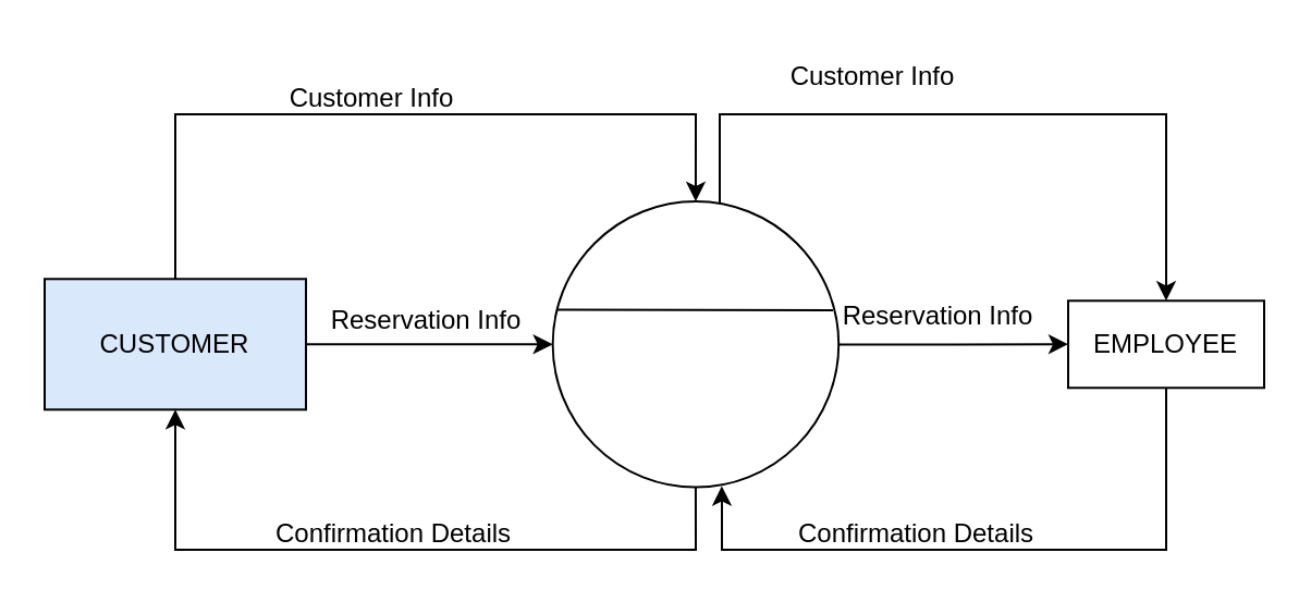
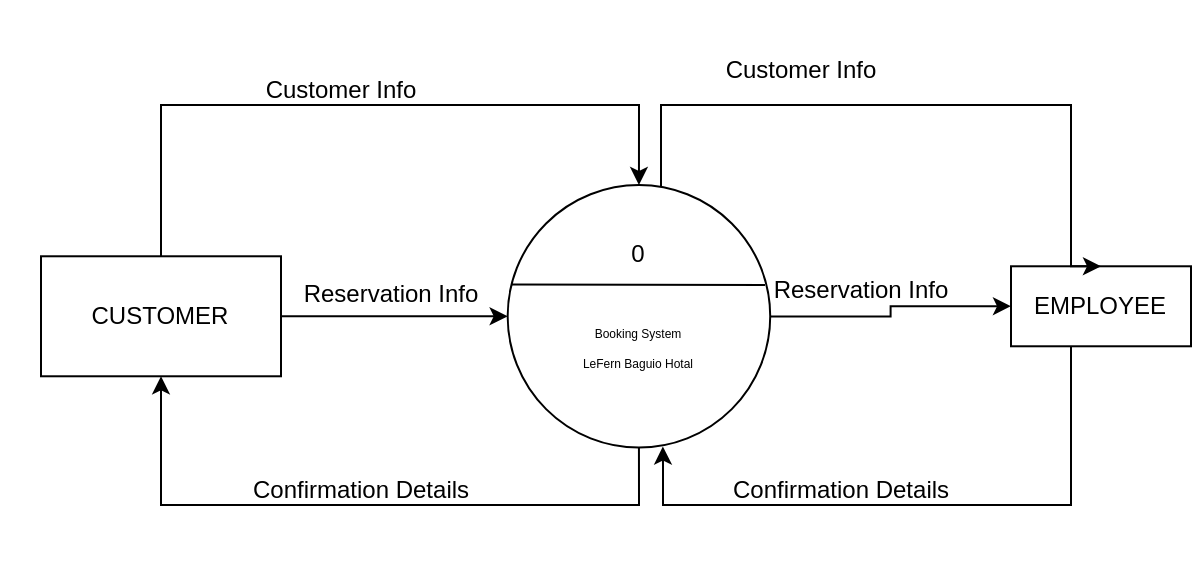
  <mxCell id="0" />
  <mxCell id="1" parent="0" />
  <mxCell id="2" style="edgeStyle=orthogonalEdgeStyle;rounded=0;orthogonalLoop=1;jettySize=auto;html=1;entryX=0.591;entryY=0.996;entryDx=0;entryDy=0;entryPerimeter=0;" edge="1" parent="1" source="3" target="7"><mxGeometry relative="1" as="geometry"><mxPoint x="330" y="232" as="targetPoint" /><Array as="points"><mxPoint x="535" y="252" /><mxPoint x="331" y="252" /><mxPoint x="331" y="232" /><mxPoint x="331" y="232" /></Array></mxGeometry></mxCell>
- <mxCell id="3" value="EMPLOYEE" style="rounded=0;whiteSpace=wrap;html=1;" vertex="1" parent="1"><mxGeometry x="490" y="137.64" width="90" height="40" as="geometry" /></mxCell>
+ <mxCell id="3" value="EMPLOYEE" style="rounded=0;whiteSpace=wrap;html=1;" vertex="1" parent="1"><mxGeometry x="505" y="132.64" width="90" height="40" as="geometry" /></mxCell>
  <mxCell id="4" value="" style="edgeStyle=orthogonalEdgeStyle;rounded=0;orthogonalLoop=1;jettySize=auto;html=1;" edge="1" parent="1" source="7" target="3"><mxGeometry relative="1" as="geometry" /></mxCell>
  <mxCell id="5" style="edgeStyle=orthogonalEdgeStyle;rounded=0;orthogonalLoop=1;jettySize=auto;html=1;entryX=0.5;entryY=0;entryDx=0;entryDy=0;" edge="1" parent="1" source="7" target="3"><mxGeometry relative="1" as="geometry"><Array as="points"><mxPoint x="330" y="52" /><mxPoint x="535" y="52" /></Array></mxGeometry></mxCell>
  <mxCell id="6" style="edgeStyle=orthogonalEdgeStyle;rounded=0;orthogonalLoop=1;jettySize=auto;html=1;entryX=0.5;entryY=1;entryDx=0;entryDy=0;" edge="1" parent="1" source="7" target="13"><mxGeometry relative="1" as="geometry"><Array as="points"><mxPoint x="319" y="252" /><mxPoint x="80" y="252" /></Array></mxGeometry></mxCell>
  <mxCell id="7" value="" style="ellipse;whiteSpace=wrap;html=1;aspect=fixed;" vertex="1" parent="1"><mxGeometry x="253.333" y="92" width="131.282" height="131.282" as="geometry" /></mxCell>
  <mxCell id="8" value="" style="endArrow=none;html=1;rounded=0;" edge="1" parent="1"><mxGeometry width="50" height="50" relative="1" as="geometry"><mxPoint x="255.333" y="141.73" as="sourcePoint" /><mxPoint x="382" y="142" as="targetPoint" /></mxGeometry></mxCell>
+ <mxCell id="9" value="0" style="text;html=1;align=center;verticalAlign=middle;whiteSpace=wrap;rounded=0;" vertex="1" parent="1"><mxGeometry x="288.97" y="112" width="60" height="30" as="geometry" /></mxCell>
+ <mxCell id="10" value="&lt;font style=&quot;font-size: 6px;&quot;&gt;Booking System&lt;/font&gt;&lt;div&gt;&lt;font style=&quot;font-size: 6px;&quot;&gt;LeFern Baguio Hotal&lt;/font&gt;&lt;/div&gt;" style="text;html=1;align=center;verticalAlign=middle;whiteSpace=wrap;rounded=0;" vertex="1" parent="1"><mxGeometry x="273.97" y="152" width="90" height="40" as="geometry" /></mxCell>
  <mxCell id="11" style="edgeStyle=orthogonalEdgeStyle;rounded=0;orthogonalLoop=1;jettySize=auto;html=1;exitX=0.5;exitY=0;exitDx=0;exitDy=0;entryX=0.5;entryY=0;entryDx=0;entryDy=0;" edge="1" parent="1" source="13" target="7"><mxGeometry relative="1" as="geometry"><Array as="points"><mxPoint x="80" y="52" /><mxPoint x="319" y="52" /></Array></mxGeometry></mxCell>
  <mxCell id="12" value="" style="edgeStyle=orthogonalEdgeStyle;rounded=0;orthogonalLoop=1;jettySize=auto;html=1;entryX=0;entryY=0.5;entryDx=0;entryDy=0;" edge="1" parent="1" source="13" target="7"><mxGeometry relative="1" as="geometry"><mxPoint x="198.306" y="112" as="targetPoint" /></mxGeometry></mxCell>
- <mxCell id="13" value="CUSTOMER" style="whiteSpace=wrap;html=1;fillColor=#dae8fc;" vertex="1" parent="1"><mxGeometry x="20.004" y="127.643" width="120" height="60" as="geometry" /></mxCell>
+ <mxCell id="13" value="CUSTOMER" style="whiteSpace=wrap;html=1;" vertex="1" parent="1"><mxGeometry x="20.004" y="127.643" width="120" height="60" as="geometry" /></mxCell>
  <mxCell id="14" value="Customer Info" style="text;html=1;align=center;verticalAlign=middle;resizable=0;points=[];autosize=1;strokeColor=none;fillColor=none;" vertex="1" parent="1"><mxGeometry x="120" y="30" width="100" height="30" as="geometry" /></mxCell>
  <mxCell id="15" value="Reservation Info" style="text;html=1;align=center;verticalAlign=middle;resizable=0;points=[];autosize=1;strokeColor=none;fillColor=none;" vertex="1" parent="1"><mxGeometry x="140" y="132" width="110" height="30" as="geometry" /></mxCell>
  <mxCell id="16" value="Reservation Info" style="text;html=1;align=center;verticalAlign=middle;resizable=0;points=[];autosize=1;strokeColor=none;fillColor=none;" vertex="1" parent="1"><mxGeometry x="375" y="130" width="110" height="30" as="geometry" /></mxCell>
  <mxCell id="17" value="Customer Info" style="text;html=1;align=center;verticalAlign=middle;resizable=0;points=[];autosize=1;strokeColor=none;fillColor=none;" vertex="1" parent="1"><mxGeometry x="350" y="20" width="100" height="30" as="geometry" /></mxCell>
  <mxCell id="18" value="Confirmation Details" style="text;html=1;align=center;verticalAlign=middle;resizable=0;points=[];autosize=1;strokeColor=none;fillColor=none;" vertex="1" parent="1"><mxGeometry x="355" y="230" width="130" height="30" as="geometry" /></mxCell>
  <mxCell id="19" value="Confirmation Details" style="text;html=1;align=center;verticalAlign=middle;resizable=0;points=[];autosize=1;strokeColor=none;fillColor=none;" vertex="1" parent="1"><mxGeometry x="115" y="230" width="130" height="30" as="geometry" /></mxCell>
